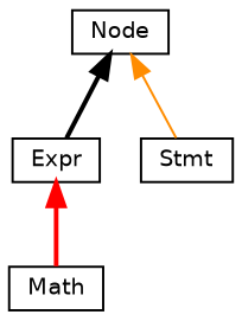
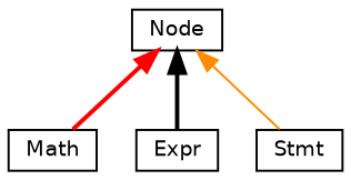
  digraph {
    node [color=black fillcolor=white fontname=Helvetica fontsize=10 shape=record style=filled]
    edge [dir=back fontname=Helvetica fontsize=10 labelfontname=Helvetica labelfontsize=10 style=bold]
    n1 [height=0.2 label=Math width=0.4]
    n2 [height=0.2 label=Expr width=0.4]
    n3 [height=0.2 label=Stmt width=0.4]
    n4 [height=0.2 label="Node" width=0.4]
-   n2 -> n1 [color=red]
+   n4 -> n1 [color=red]
    n4 -> n2 [color=black]
    n4 -> n3 [color=darkorange style=solid]
  }
